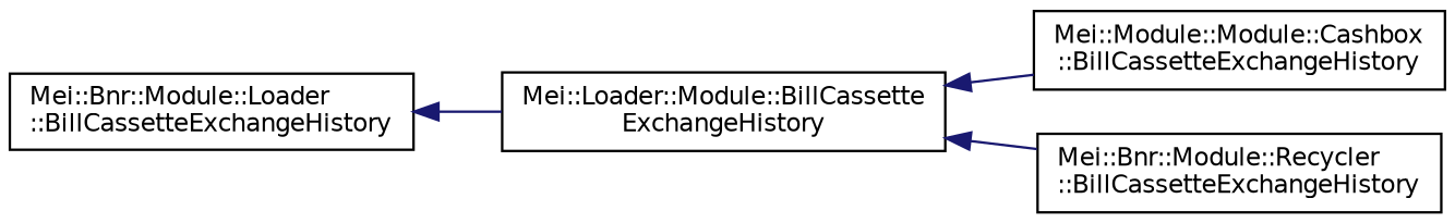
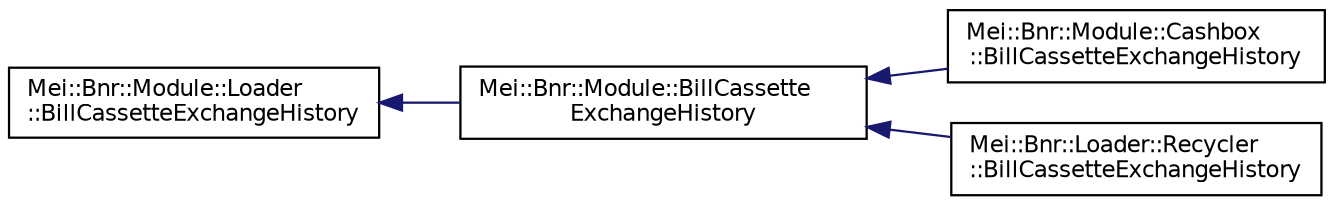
  digraph {
    rankdir=LR
    node [color=black fillcolor=white fontname=Helvetica fontsize=10 shape=record style=filled]
    edge [color=midnightblue dir=back fontname=Helvetica fontsize=10 labelfontname=Helvetica labelfontsize=10 style=solid]
-   n1 [height=0.2 label="Mei::Loader::Module::BillCassette\lExchangeHistory" width=0.4]
-   n2 [height=0.2 label="Mei::Module::Module::Cashbox\l::BillCassetteExchangeHistory" width=0.4]
-   n3 [height=0.2 label="Mei::Bnr::Module::Recycler\l::BillCassetteExchangeHistory" width=0.4]
+   n1 [height=0.2 label="Mei::Bnr::Module::BillCassette\lExchangeHistory" width=0.4]
+   n2 [height=0.2 label="Mei::Bnr::Module::Cashbox\l::BillCassetteExchangeHistory" width=0.4]
+   n3 [height=0.2 label="Mei::Bnr::Loader::Recycler\l::BillCassetteExchangeHistory" width=0.4]
    n4 [height=0.2 label="Mei::Bnr::Module::Loader\l::BillCassetteExchangeHistory" width=0.4]
    n1 -> n2
    n1 -> n3
    n4 -> n1
  }
